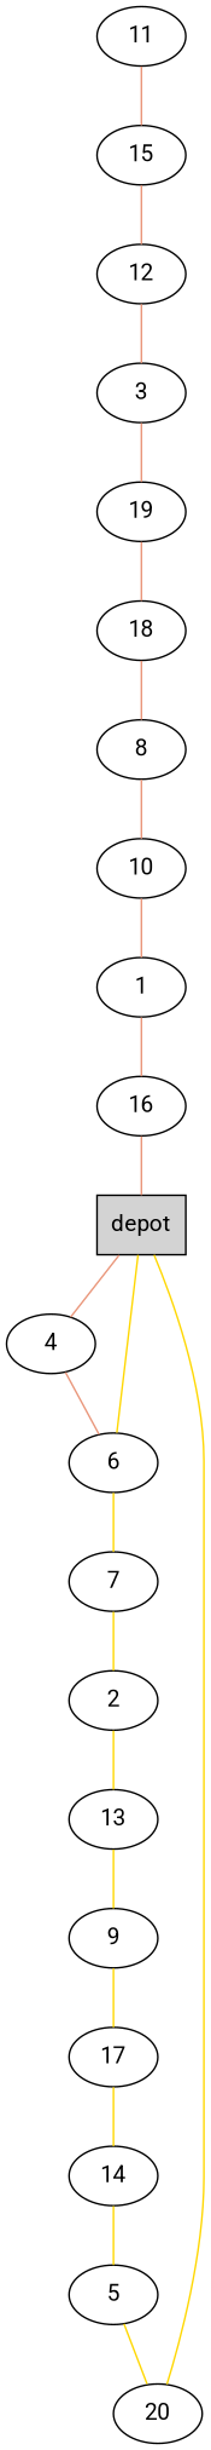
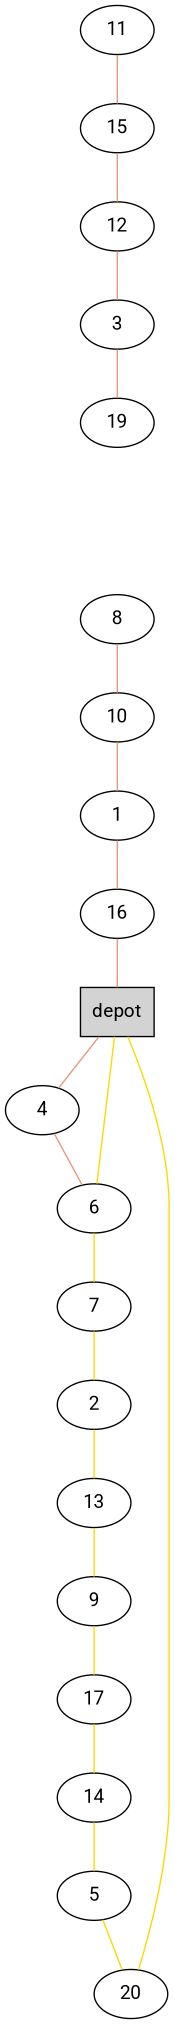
  graph {
    fontname=Roboto
    node [fontname=Roboto shape=ellipse]
    edge [color=darksalmon fontname=Roboto]
    n1 [label=depot shape=box style=filled]
    4
    6
    7
    11
    15
    12
    3
    19
-   18
    8
    10
    1
    16
    2
    13
    9
    17
    14
    5
    20
    n1 -- 4
    n1 -- 6 [color=gold]
    4 -- 6
    6 -- 7 [color=gold]
    7 -- 2 [color=gold]
    11 -- 15
    15 -- 12
    12 -- 3
    3 -- 19
-   19 -- 18
-   18 -- 8
    8 -- 10
    10 -- 1
    1 -- 16
    16 -- n1
    2 -- 13 [color=gold]
    13 -- 9 [color=gold]
    9 -- 17 [color=gold]
    17 -- 14 [color=gold]
    14 -- 5 [color=gold]
    5 -- 20 [color=gold]
    20 -- n1 [color=gold]
  }
